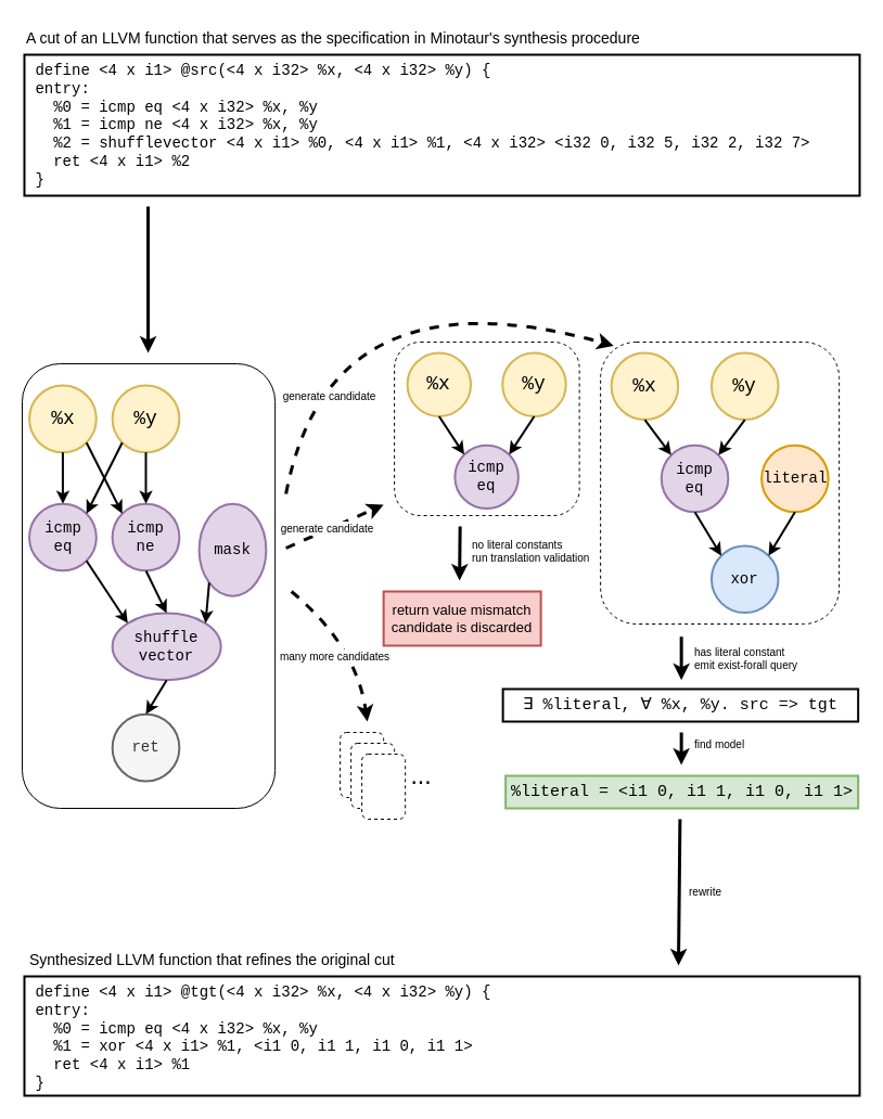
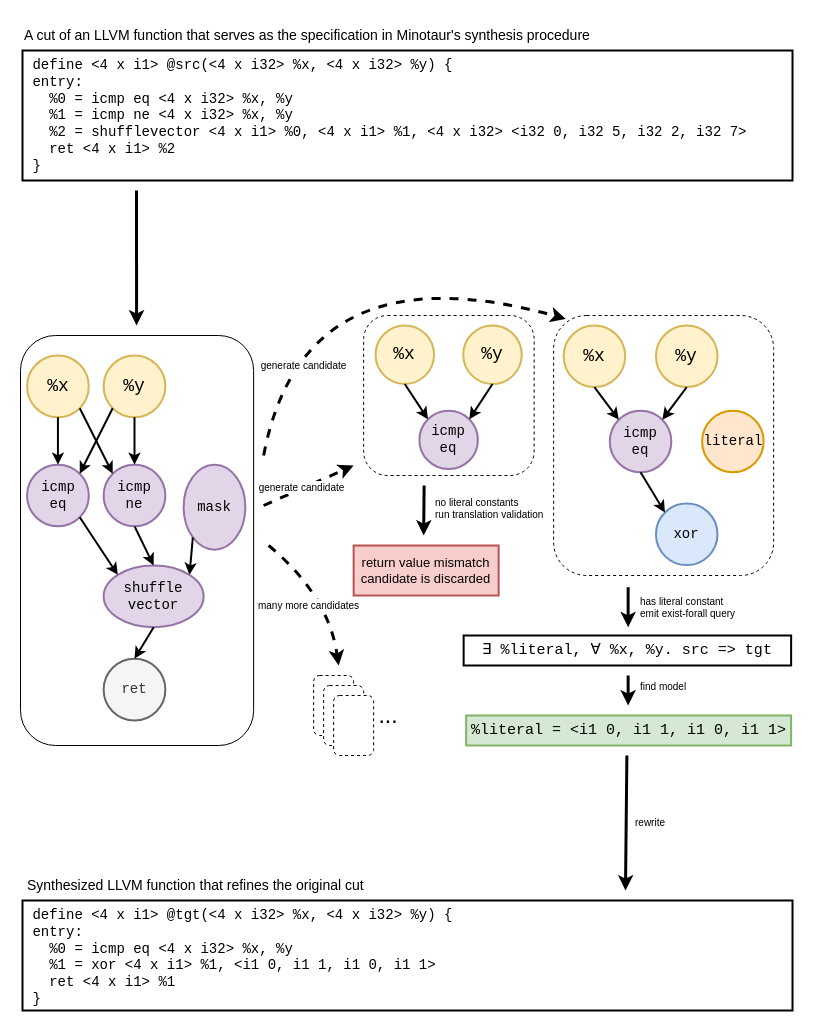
  <mxCell id="0" />
  <mxCell id="1" parent="0" />
  <mxCell id="2" value="" style="endArrow=classic;html=1;rounded=0;strokeWidth=3;dashed=1;verticalAlign=bottom;" parent="1" edge="1"><mxGeometry relative="1" as="geometry"><mxPoint x="263.14" y="505" as="sourcePoint" /><mxPoint x="353.14" y="465" as="targetPoint" /></mxGeometry></mxCell>
  <mxCell id="3" value="&lt;font style=&quot;font-size: 10px;&quot;&gt;generate candidate&lt;/font&gt;" style="edgeLabel;html=1;align=center;verticalAlign=bottom;resizable=0;points=[];rotation=0;" parent="2" vertex="1" connectable="0"><mxGeometry y="-1" relative="1" as="geometry"><mxPoint x="-8" y="9" as="offset" /></mxGeometry></mxCell>
  <mxCell id="4" value="" style="rounded=1;whiteSpace=wrap;html=1;fillColor=none;" parent="1" vertex="1"><mxGeometry x="20" y="335" width="233.14" height="410" as="geometry" /></mxCell>
  <mxCell id="5" value="" style="endArrow=classic;html=1;rounded=0;strokeWidth=3;" parent="1" edge="1"><mxGeometry relative="1" as="geometry"><mxPoint x="627.64" y="586.71" as="sourcePoint" /><mxPoint x="627.64" y="626.71" as="targetPoint" /></mxGeometry></mxCell>
  <mxCell id="6" value="&lt;div style=&quot;font-size: 10px;&quot;&gt;&lt;font style=&quot;font-size: 10px;&quot;&gt;has literal constant&lt;/font&gt;&lt;/div&gt;&lt;font style=&quot;font-size: 10px;&quot;&gt;emit exist-forall query&lt;/font&gt;" style="edgeLabel;html=1;align=left;verticalAlign=middle;resizable=0;points=[];fontSize=10;" parent="5" vertex="1" connectable="0"><mxGeometry y="-1" relative="1" as="geometry"><mxPoint x="11" as="offset" /></mxGeometry></mxCell>
  <mxCell id="7" value="∃ %literal, ∀ %x, %y. src =&gt; tgt" style="text;whiteSpace=wrap;fontFamily=Courier New;fontSize=15;strokeColor=default;rounded=0;verticalAlign=middle;align=center;strokeWidth=2;" parent="1" vertex="1"><mxGeometry x="463.14" y="635" width="327.5" height="30" as="geometry" /></mxCell>
  <mxCell id="8" value="" style="endArrow=classic;html=1;rounded=0;strokeWidth=3;" parent="1" edge="1"><mxGeometry relative="1" as="geometry"><mxPoint x="627.64" y="675" as="sourcePoint" /><mxPoint x="627.64" y="705" as="targetPoint" /></mxGeometry></mxCell>
  <mxCell id="9" value="&lt;font style=&quot;font-size: 10px;&quot;&gt;find model&lt;/font&gt;" style="edgeLabel;html=1;align=left;verticalAlign=middle;resizable=0;points=[];fontSize=10;" parent="8" vertex="1" connectable="0"><mxGeometry y="-1" relative="1" as="geometry"><mxPoint x="11" y="-5" as="offset" /></mxGeometry></mxCell>
  <mxCell id="10" value="%literal = &lt;i1 0, i1 1, i1 0, i1 1&gt;" style="text;whiteSpace=wrap;fontFamily=Courier New;fontSize=15;strokeColor=#82b366;align=center;verticalAlign=middle;strokeWidth=2;fillColor=#d5e8d4;" parent="1" vertex="1"><mxGeometry x="465.64" y="715" width="325" height="30" as="geometry" /></mxCell>
  <mxCell id="11" value=" define &lt;4 x i1&gt; @tgt(&lt;4 x i32&gt; %x, &lt;4 x i32&gt; %y) {&#10; entry:&#10;   %0 = icmp eq &lt;4 x i32&gt; %x, %y&#10;   %1 = xor &lt;4 x i1&gt; %1, &lt;i1 0, i1 1, i1 0, i1 1&gt;&#10;   ret &lt;4 x i1&gt; %1&#10; }" style="text;whiteSpace=wrap;fontFamily=Courier New;fontSize=14;rounded=0;strokeColor=default;strokeWidth=2;" parent="1" vertex="1"><mxGeometry x="22" y="900" width="770" height="110" as="geometry" /></mxCell>
  <mxCell id="12" value=" define &lt;4 x i1&gt; @src(&lt;4 x i32&gt; %x, &lt;4 x i32&gt; %y) {&#10; entry:&#10;   %0 = icmp eq &lt;4 x i32&gt; %x, %y&#10;   %1 = icmp ne &lt;4 x i32&gt; %x, %y&#10;   %2 = shufflevector &lt;4 x i1&gt; %0, &lt;4 x i1&gt; %1, &lt;4 x i32&gt; &lt;i32 0, i32 5, i32 2, i32 7&gt;&#10;   ret &lt;4 x i1&gt; %2&#10; }" style="text;whiteSpace=wrap;fontFamily=Courier New;fontSize=14;strokeColor=default;spacingLeft=0;perimeterSpacing=0;strokeWidth=2;" parent="1" vertex="1"><mxGeometry x="22" y="50" width="770" height="130" as="geometry" /></mxCell>
  <mxCell id="13" value="rewrite" style="endArrow=classic;html=1;rounded=0;strokeWidth=3;fontSize=10;align=left;" parent="1" edge="1"><mxGeometry x="-0.001" y="7" relative="1" as="geometry"><mxPoint x="626.39" y="755" as="sourcePoint" /><mxPoint x="625" y="890" as="targetPoint" /><mxPoint as="offset" /></mxGeometry></mxCell>
  <mxCell id="14" value="" style="endArrow=classic;html=1;rounded=0;strokeWidth=3;" parent="1" edge="1"><mxGeometry relative="1" as="geometry"><mxPoint x="136" y="190" as="sourcePoint" /><mxPoint x="136.07" y="325" as="targetPoint" /></mxGeometry></mxCell>
  <mxCell id="15" value="" style="group" parent="1" vertex="1" connectable="0"><mxGeometry x="563.14" y="325" width="210" height="250" as="geometry" /></mxCell>
  <mxCell id="16" value="" style="rounded=1;whiteSpace=wrap;html=1;fillStyle=solid;fillColor=none;dashed=1;" parent="15" vertex="1"><mxGeometry x="-10" y="-10" width="220" height="260" as="geometry" /></mxCell>
  <mxCell id="17" value="&lt;font style=&quot;font-size: 18px;&quot;&gt;%x&lt;/font&gt;" style="ellipse;whiteSpace=wrap;html=1;aspect=fixed;fontFamily=Courier New;fontSize=16;strokeWidth=2;fillColor=#fff2cc;strokeColor=#d6b656;" parent="15" vertex="1"><mxGeometry width="61.538" height="61.538" as="geometry" /></mxCell>
  <mxCell id="18" value="icmp&lt;div&gt;eq&lt;/div&gt;" style="ellipse;whiteSpace=wrap;html=1;aspect=fixed;fontFamily=Courier New;fontSize=14;strokeWidth=2;fillColor=#e1d5e7;strokeColor=#9673a6;" parent="15" vertex="1"><mxGeometry x="46.154" y="85.161" width="61.538" height="61.538" as="geometry" /></mxCell>
  <mxCell id="19" value="xor" style="ellipse;whiteSpace=wrap;html=1;aspect=fixed;fontFamily=Courier New;fontSize=14;strokeWidth=2;fillColor=#dae8fc;strokeColor=#6c8ebf;" parent="15" vertex="1"><mxGeometry x="92.308" y="178.065" width="61.538" height="61.538" as="geometry" /></mxCell>
  <mxCell id="20" value="" style="endArrow=classic;html=1;rounded=0;entryX=0;entryY=0;entryDx=0;entryDy=0;strokeWidth=2;exitX=0.5;exitY=1;exitDx=0;exitDy=0;" parent="15" source="17" target="18" edge="1"><mxGeometry width="50" height="50" relative="1" as="geometry"><mxPoint x="30.769" y="38.71" as="sourcePoint" /><mxPoint x="38.462" y="94.452" as="targetPoint" /></mxGeometry></mxCell>
  <mxCell id="21" value="" style="endArrow=classic;html=1;rounded=0;strokeWidth=2;exitX=0.5;exitY=1;exitDx=0;exitDy=0;entryX=0;entryY=0;entryDx=0;entryDy=0;" parent="15" source="18" target="19" edge="1"><mxGeometry width="50" height="50" relative="1" as="geometry"><mxPoint x="76.538" y="147.097" as="sourcePoint" /><mxPoint x="115.385" y="178.065" as="targetPoint" /></mxGeometry></mxCell>
  <mxCell id="22" value="&lt;font style=&quot;font-size: 18px;&quot;&gt;%y&lt;/font&gt;" style="ellipse;whiteSpace=wrap;html=1;aspect=fixed;fontFamily=Courier New;fontSize=14;strokeWidth=2;fillColor=#fff2cc;strokeColor=#d6b656;" parent="15" vertex="1"><mxGeometry x="92.308" width="61.538" height="61.538" as="geometry" /></mxCell>
  <mxCell id="23" value="" style="endArrow=classic;html=1;rounded=0;entryX=1;entryY=0;entryDx=0;entryDy=0;strokeWidth=2;exitX=0.5;exitY=1;exitDx=0;exitDy=0;" parent="15" source="22" target="18" edge="1"><mxGeometry width="50" height="50" relative="1" as="geometry"><mxPoint x="30.769" y="54.194" as="sourcePoint" /><mxPoint x="84.615" y="92.903" as="targetPoint" /></mxGeometry></mxCell>
  <mxCell id="24" value="literal" style="ellipse;whiteSpace=wrap;html=1;aspect=fixed;fontFamily=Courier New;fontSize=14;strokeWidth=2;fillColor=#ffe6cc;strokeColor=#d79b00;" parent="15" vertex="1"><mxGeometry x="138.462" y="85.161" width="61.538" height="61.538" as="geometry" /></mxCell>
- <mxCell id="25" value="" style="endArrow=classic;html=1;rounded=0;strokeWidth=2;exitX=0.5;exitY=1;exitDx=0;exitDy=0;entryX=1;entryY=0;entryDx=0;entryDy=0;" parent="15" source="24" target="19" edge="1"><mxGeometry width="50" height="50" relative="1" as="geometry"><mxPoint x="84.231" y="154.839" as="sourcePoint" /><mxPoint x="143.846" y="178.065" as="targetPoint" /></mxGeometry></mxCell>
  <mxCell id="26" value="" style="group;fillColor=none;" parent="1" vertex="1" connectable="0"><mxGeometry x="358.14" y="325" width="255" height="340" as="geometry" /></mxCell>
  <mxCell id="27" value="" style="group;fillColor=none;fillStyle=dots;rounded=0;" parent="26" vertex="1" connectable="0"><mxGeometry x="5" y="-10" width="170.5" height="160" as="geometry" /></mxCell>
  <mxCell id="28" value="" style="rounded=1;whiteSpace=wrap;html=1;fillColor=none;dashed=1;" parent="27" vertex="1"><mxGeometry width="170.5" height="160" as="geometry" /></mxCell>
  <mxCell id="29" value="&lt;font style=&quot;font-size: 18px;&quot;&gt;%x&lt;/font&gt;" style="ellipse;whiteSpace=wrap;html=1;aspect=fixed;fontFamily=Courier New;fontSize=16;strokeWidth=2;fillColor=#fff2cc;strokeColor=#d6b656;" parent="27" vertex="1"><mxGeometry x="11.926" y="10.0" width="58.462" height="58.462" as="geometry" /></mxCell>
  <mxCell id="30" value="icmp eq" style="ellipse;whiteSpace=wrap;html=1;aspect=fixed;fontFamily=Courier New;fontSize=14;strokeWidth=2;fillColor=#e1d5e7;strokeColor=#9673a6;" parent="27" vertex="1"><mxGeometry x="55.772" y="95.16" width="58.462" height="58.462" as="geometry" /></mxCell>
  <mxCell id="31" value="" style="endArrow=classic;html=1;rounded=0;entryX=0;entryY=0;entryDx=0;entryDy=0;strokeWidth=2;exitX=0.5;exitY=1;exitDx=0;exitDy=0;" parent="27" source="29" target="30" edge="1"><mxGeometry width="50" height="50" relative="1" as="geometry"><mxPoint x="41.157" y="48.709" as="sourcePoint" /><mxPoint x="48.464" y="104.45" as="targetPoint" /></mxGeometry></mxCell>
  <mxCell id="32" value="&lt;font style=&quot;font-size: 18px;&quot;&gt;%y&lt;/font&gt;" style="ellipse;whiteSpace=wrap;html=1;aspect=fixed;fontFamily=Courier New;fontSize=14;strokeWidth=2;fillColor=#fff2cc;strokeColor=#d6b656;" parent="27" vertex="1"><mxGeometry x="99.618" y="10.0" width="58.462" height="58.462" as="geometry" /></mxCell>
  <mxCell id="33" value="" style="endArrow=classic;html=1;rounded=0;entryX=1;entryY=0;entryDx=0;entryDy=0;strokeWidth=2;exitX=0.5;exitY=1;exitDx=0;exitDy=0;" parent="27" source="32" target="30" edge="1"><mxGeometry width="50" height="50" relative="1" as="geometry"><mxPoint x="41.157" y="64.193" as="sourcePoint" /><mxPoint x="92.311" y="102.902" as="targetPoint" /></mxGeometry></mxCell>
  <mxCell id="34" value="return value mismatch&#10;candidate is discarded" style="text;whiteSpace=wrap;fontFamily=Helvetica;fontSize=13;strokeColor=#b85450;rounded=0;verticalAlign=middle;align=center;strokeWidth=2;fillColor=#f8cecc;" parent="26" vertex="1"><mxGeometry x="-5" y="220" width="145" height="50" as="geometry" /></mxCell>
  <mxCell id="35" value="" style="endArrow=classic;html=1;rounded=0;strokeWidth=3;" parent="26" edge="1"><mxGeometry relative="1" as="geometry"><mxPoint x="65.5" y="160" as="sourcePoint" /><mxPoint x="65" y="210" as="targetPoint" /></mxGeometry></mxCell>
  <mxCell id="36" value="&lt;div style=&quot;font-size: 10px;&quot;&gt;&lt;font style=&quot;font-size: 10px;&quot;&gt;no literal constants&lt;/font&gt;&lt;/div&gt;&lt;div style=&quot;font-size: 10px;&quot;&gt;run translation validation&lt;/div&gt;" style="edgeLabel;html=1;align=left;verticalAlign=middle;resizable=0;points=[];" parent="35" vertex="1" connectable="0"><mxGeometry y="-1" relative="1" as="geometry"><mxPoint x="11" y="-2" as="offset" /></mxGeometry></mxCell>
  <mxCell id="37" value="icmp&lt;div&gt;eq&lt;/div&gt;" style="ellipse;whiteSpace=wrap;html=1;aspect=fixed;fontFamily=Courier New;fontSize=14;strokeWidth=2;fillColor=#e1d5e7;strokeColor=#9673a6;" parent="1" vertex="1"><mxGeometry x="26.57" y="464.14" width="61.714" height="61.714" as="geometry" /></mxCell>
  <mxCell id="38" value="icmp&lt;div&gt;ne&lt;/div&gt;" style="ellipse;whiteSpace=wrap;html=1;aspect=fixed;fontFamily=Courier New;fontSize=14;strokeWidth=2;fillColor=#e1d5e7;strokeColor=#9673a6;" parent="1" vertex="1"><mxGeometry x="103.142" y="464.14" width="61.714" height="61.714" as="geometry" /></mxCell>
  <mxCell id="39" value="&lt;font style=&quot;font-size: 14px;&quot;&gt;shuffle&lt;/font&gt;&lt;div style=&quot;&quot;&gt;&lt;font style=&quot;font-size: 14px;&quot;&gt;vector&lt;/font&gt;&lt;/div&gt;" style="ellipse;whiteSpace=wrap;html=1;aspect=fixed;fontFamily=Courier New;fontSize=14;strokeWidth=2;fillColor=#e1d5e7;strokeColor=#9673a6;" parent="1" vertex="1"><mxGeometry x="103.142" y="564.996" width="100" height="61.714" as="geometry" /></mxCell>
  <mxCell id="40" value="&lt;font style=&quot;font-size: 18px;&quot;&gt;%x&lt;/font&gt;" style="ellipse;whiteSpace=wrap;html=1;aspect=fixed;fontFamily=Courier New;fontSize=16;strokeWidth=2;fillColor=#fff2cc;strokeColor=#d6b656;" parent="1" vertex="1"><mxGeometry x="26.57" y="355" width="61.714" height="61.714" as="geometry" /></mxCell>
  <mxCell id="41" value="" style="endArrow=classic;html=1;rounded=0;exitX=0.5;exitY=1;exitDx=0;exitDy=0;entryX=0.5;entryY=0;entryDx=0;entryDy=0;strokeWidth=2;" parent="1" source="40" target="37" edge="1"><mxGeometry width="50" height="50" relative="1" as="geometry"><mxPoint x="281.144" y="732.143" as="sourcePoint" /><mxPoint x="319.716" y="693.571" as="targetPoint" /></mxGeometry></mxCell>
  <mxCell id="42" value="" style="endArrow=classic;html=1;rounded=0;exitX=1;exitY=1;exitDx=0;exitDy=0;entryX=0;entryY=0;entryDx=0;entryDy=0;strokeWidth=2;" parent="1" source="40" target="38" edge="1"><mxGeometry width="50" height="50" relative="1" as="geometry"><mxPoint x="105.257" y="468.314" as="sourcePoint" /><mxPoint x="75.942" y="508.429" as="targetPoint" /></mxGeometry></mxCell>
  <mxCell id="43" value="" style="endArrow=classic;html=1;rounded=0;entryX=0.5;entryY=0;entryDx=0;entryDy=0;strokeWidth=2;" parent="1" target="39" edge="1"><mxGeometry width="50" height="50" relative="1" as="geometry"><mxPoint x="134.14" y="526" as="sourcePoint" /><mxPoint x="220.972" y="602.543" as="targetPoint" /></mxGeometry></mxCell>
  <mxCell id="44" value="" style="endArrow=classic;html=1;rounded=0;exitX=1;exitY=1;exitDx=0;exitDy=0;strokeWidth=2;entryX=0;entryY=0;entryDx=0;entryDy=0;" parent="1" source="37" target="39" edge="1"><mxGeometry width="50" height="50" relative="1" as="geometry"><mxPoint x="105.257" y="452.886" as="sourcePoint" /><mxPoint x="65.142" y="500.714" as="targetPoint" /></mxGeometry></mxCell>
  <mxCell id="45" value="&lt;font style=&quot;font-size: 18px;&quot;&gt;%y&lt;/font&gt;" style="ellipse;whiteSpace=wrap;html=1;aspect=fixed;fontFamily=Courier New;fontSize=14;strokeWidth=2;fillColor=#fff2cc;strokeColor=#d6b656;" parent="1" vertex="1"><mxGeometry x="103.142" y="355" width="61.714" height="61.714" as="geometry" /></mxCell>
  <mxCell id="46" value="" style="endArrow=classic;html=1;rounded=0;exitX=0.5;exitY=1;exitDx=0;exitDy=0;entryX=0.5;entryY=0;entryDx=0;entryDy=0;strokeWidth=2;" parent="1" source="45" target="38" edge="1"><mxGeometry width="50" height="50" relative="1" as="geometry"><mxPoint x="149.614" y="446.714" as="sourcePoint" /><mxPoint x="149.614" y="493" as="targetPoint" /></mxGeometry></mxCell>
  <mxCell id="47" value="" style="endArrow=classic;html=1;rounded=0;entryX=1;entryY=0;entryDx=0;entryDy=0;strokeWidth=2;exitX=0;exitY=1;exitDx=0;exitDy=0;" parent="1" source="45" target="37" edge="1"><mxGeometry width="50" height="50" relative="1" as="geometry"><mxPoint x="180.858" y="446.714" as="sourcePoint" /><mxPoint x="188.572" y="500.714" as="targetPoint" /></mxGeometry></mxCell>
  <mxCell id="48" value="mask" style="ellipse;whiteSpace=wrap;html=1;aspect=fixed;fontFamily=Courier New;fontSize=14;strokeWidth=2;fillColor=#e1d5e7;strokeColor=#9673a6;" parent="1" vertex="1"><mxGeometry x="183.135" y="464.14" width="61.714" height="85" as="geometry" /></mxCell>
  <mxCell id="49" value="" style="endArrow=classic;html=1;rounded=0;entryX=1;entryY=0;entryDx=0;entryDy=0;strokeWidth=2;exitX=0;exitY=1;exitDx=0;exitDy=0;" parent="1" source="48" target="39" edge="1"><mxGeometry width="50" height="50" relative="1" as="geometry"><mxPoint x="265.716" y="570.143" as="sourcePoint" /><mxPoint x="150" y="608.714" as="targetPoint" /></mxGeometry></mxCell>
  <mxCell id="50" value="&lt;font style=&quot;font-size: 10px;&quot;&gt;generate candidate&lt;/font&gt;" style="curved=1;endArrow=classic;html=1;rounded=0;strokeWidth=3;dashed=1;entryX=0.055;entryY=0.013;entryDx=0;entryDy=0;entryPerimeter=0;" parent="1" target="16" edge="1"><mxGeometry x="-0.605" y="-22" width="50" height="50" relative="1" as="geometry"><mxPoint x="263.14" y="455" as="sourcePoint" /><mxPoint x="553.14" y="315" as="targetPoint" /><Array as="points"><mxPoint x="303.14" y="245" /></Array><mxPoint as="offset" /></mxGeometry></mxCell>
  <mxCell id="51" value="&lt;font style=&quot;font-size: 10px;&quot;&gt;many more candidates&lt;/font&gt;" style="curved=1;endArrow=classic;html=1;rounded=0;strokeWidth=3;dashed=1;" parent="1" edge="1"><mxGeometry x="-0.071" y="-20" width="50" height="50" relative="1" as="geometry"><mxPoint x="268.14" y="545" as="sourcePoint" /><mxPoint x="338.14" y="665" as="targetPoint" /><Array as="points"><mxPoint x="328.14" y="595" /></Array><mxPoint as="offset" /></mxGeometry></mxCell>
  <mxCell id="52" value="" style="group;fillColor=#FFFFFF;" parent="1" vertex="1" connectable="0"><mxGeometry x="313.14" y="675" width="60" height="80" as="geometry" /></mxCell>
  <mxCell id="53" value="" style="rounded=1;whiteSpace=wrap;html=1;fillColor=#FFFFFF;dashed=1;" parent="52" vertex="1"><mxGeometry width="40" height="60" as="geometry" /></mxCell>
  <mxCell id="54" value="" style="rounded=1;whiteSpace=wrap;html=1;fillColor=#FFFFFF;dashed=1;" parent="52" vertex="1"><mxGeometry x="10" y="10" width="40" height="60" as="geometry" /></mxCell>
  <mxCell id="55" value="" style="rounded=1;whiteSpace=wrap;html=1;fillColor=#FFFFFF;dashed=1;" parent="52" vertex="1"><mxGeometry x="20" y="20" width="40" height="60" as="geometry" /></mxCell>
  <mxCell id="56" value="&lt;font style=&quot;font-size: 23px;&quot;&gt;...&lt;/font&gt;" style="text;html=1;align=center;verticalAlign=middle;whiteSpace=wrap;rounded=0;" parent="1" vertex="1"><mxGeometry x="358.14" y="700" width="60" height="30" as="geometry" /></mxCell>
  <mxCell id="57" value="ret" style="ellipse;whiteSpace=wrap;html=1;aspect=fixed;fontFamily=Courier New;fontSize=14;strokeWidth=2;fillColor=#f5f5f5;strokeColor=#666666;fontColor=#333333;" parent="1" vertex="1"><mxGeometry x="103.142" y="658.286" width="61.714" height="61.714" as="geometry" /></mxCell>
  <mxCell id="58" value="" style="endArrow=classic;html=1;rounded=0;entryX=0.5;entryY=0;entryDx=0;entryDy=0;strokeWidth=2;exitX=0.5;exitY=1;exitDx=0;exitDy=0;" parent="1" source="39" target="57" edge="1"><mxGeometry width="50" height="50" relative="1" as="geometry"><mxPoint x="144.14" y="536" as="sourcePoint" /><mxPoint x="144.14" y="575" as="targetPoint" /></mxGeometry></mxCell>
  <mxCell id="59" value="&lt;font style=&quot;font-size: 14px;&quot;&gt;A cut of an LLVM function that serves as the specification in Minotaur's synthesis procedure&amp;nbsp;&lt;/font&gt;" style="whiteSpace=wrap;html=1;rounded=0;strokeColor=none;strokeWidth=2;align=left;verticalAlign=middle;fontFamily=Helvetica;fontSize=13;fontColor=default;fillColor=none;gradientColor=none;" parent="1" vertex="1"><mxGeometry x="22" y="20" width="580" height="30" as="geometry" /></mxCell>
  <mxCell id="60" value="&lt;font style=&quot;font-size: 14px;&quot;&gt;Synthesized LLVM function that refines the original cut&lt;/font&gt;" style="whiteSpace=wrap;html=1;rounded=0;strokeColor=none;strokeWidth=2;align=left;verticalAlign=middle;fontFamily=Helvetica;fontSize=13;fontColor=default;fillColor=none;gradientColor=none;" parent="1" vertex="1"><mxGeometry x="25.43" y="870" width="580" height="30" as="geometry" /></mxCell>
